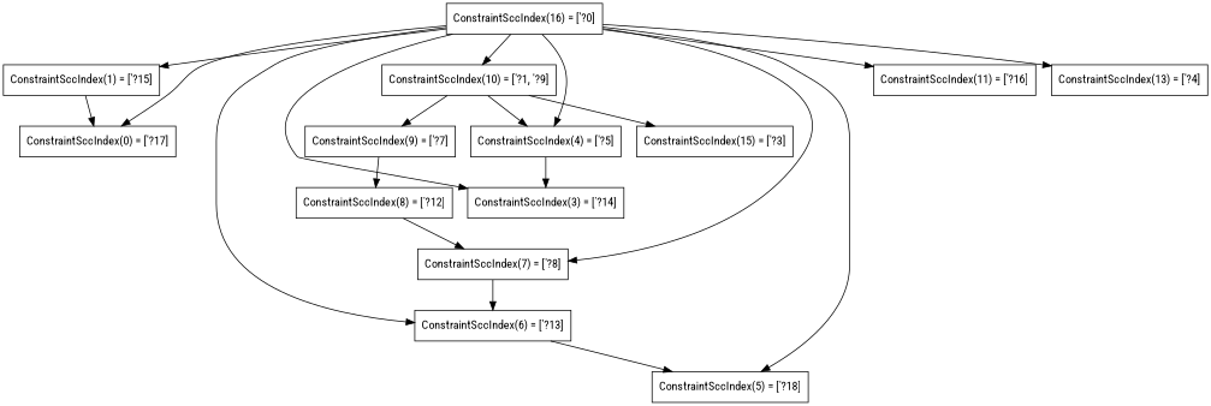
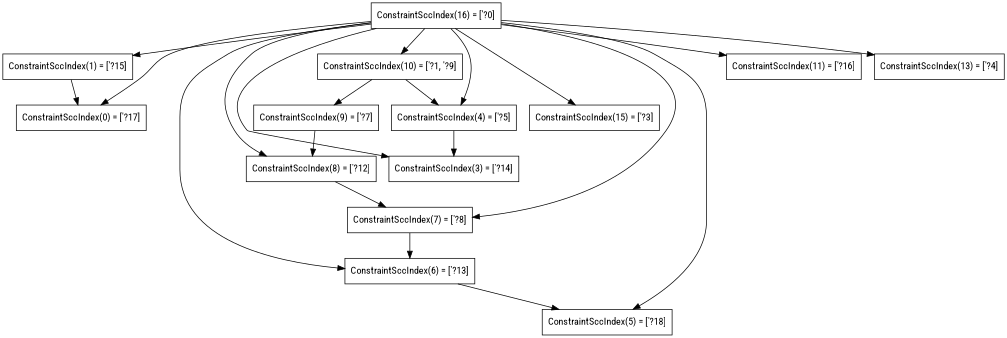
  digraph {
    fontname="Roboto Condensed"
    node [fontname="Roboto Condensed" shape=box]
    edge [fontname="Roboto Condensed"]
    n1 [label="ConstraintSccIndex(0) = [\'?17]"]
    n2 [label="ConstraintSccIndex(1) = [\'?15]"]
    n3 [label="ConstraintSccIndex(3) = [\'?14]"]
    n4 [label="ConstraintSccIndex(4) = [\'?5]"]
    n5 [label="ConstraintSccIndex(5) = [\'?18]"]
    n6 [label="ConstraintSccIndex(6) = [\'?13]"]
    n7 [label="ConstraintSccIndex(7) = [\'?8]"]
    n8 [label="ConstraintSccIndex(8) = [\'?12]"]
    n9 [label="ConstraintSccIndex(9) = [\'?7]"]
    n10 [label="ConstraintSccIndex(10) = [\'?1, \'?9]"]
    n11 [label="ConstraintSccIndex(11) = [\'?16]"]
    n12 [label="ConstraintSccIndex(13) = [\'?4]"]
    n13 [label="ConstraintSccIndex(15) = [\'?3]"]
    n14 [label="ConstraintSccIndex(16) = [\'?0]"]
    n2 -> n1
    n4 -> n3
    n6 -> n5
    n7 -> n6
    n8 -> n7
    n9 -> n8
    n10 -> n4
    n10 -> n9
    n14 -> n1
    n14 -> n2
    n14 -> n3
    n14 -> n4
    n14 -> n5
    n14 -> n6
    n14 -> n7
+   n14 -> n8
    n14 -> n10
    n14 -> n11
    n14 -> n12
-   n10 -> n13
+   n14 -> n13
  }
